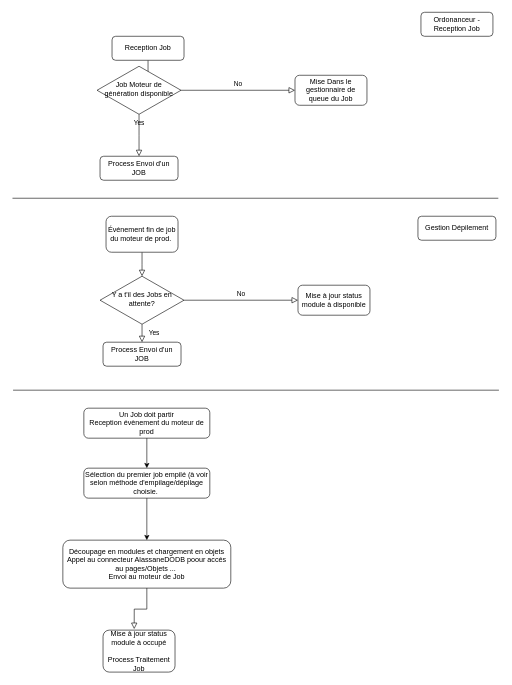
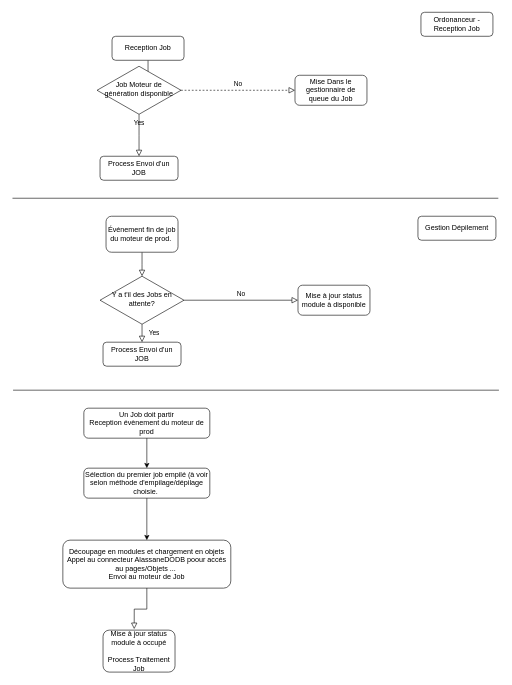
  <mxCell id="0" />
  <mxCell id="1" parent="0" />
  <mxCell id="2" value="" style="rounded=0;html=1;jettySize=auto;orthogonalLoop=1;fontSize=11;endArrow=block;endFill=0;endSize=8;strokeWidth=1;shadow=0;labelBackgroundColor=none;edgeStyle=orthogonalEdgeStyle;" parent="1" source="3" edge="1"><mxGeometry relative="1" as="geometry"><mxPoint x="231" y="110" as="targetPoint" /></mxGeometry></mxCell>
  <mxCell id="3" value="Reception Job" style="rounded=1;whiteSpace=wrap;html=1;fontSize=12;glass=0;strokeWidth=1;shadow=0;" parent="1" vertex="1"><mxGeometry x="186" y="60" width="120" height="40" as="geometry" /></mxCell>
  <mxCell id="4" value="Yes" style="rounded=0;html=1;jettySize=auto;orthogonalLoop=1;fontSize=11;endArrow=block;endFill=0;endSize=8;strokeWidth=1;shadow=0;labelBackgroundColor=none;edgeStyle=orthogonalEdgeStyle;" parent="1" source="6" edge="1"><mxGeometry y="20" relative="1" as="geometry"><mxPoint as="offset" /><mxPoint x="231" y="260" as="targetPoint" /></mxGeometry></mxCell>
- <mxCell id="5" value="No" style="edgeStyle=orthogonalEdgeStyle;rounded=0;html=1;jettySize=auto;orthogonalLoop=1;fontSize=11;endArrow=block;endFill=0;endSize=8;strokeWidth=1;shadow=0;labelBackgroundColor=none;" parent="1" source="6" target="7" edge="1"><mxGeometry y="10" relative="1" as="geometry"><mxPoint as="offset" /></mxGeometry></mxCell>
+ <mxCell id="5" value="No" style="edgeStyle=orthogonalEdgeStyle;rounded=0;html=1;jettySize=auto;orthogonalLoop=1;fontSize=11;endArrow=block;endFill=0;endSize=8;strokeWidth=1;shadow=0;labelBackgroundColor=none;dashed=1;" parent="1" source="6" target="7" edge="1"><mxGeometry y="10" relative="1" as="geometry"><mxPoint as="offset" /></mxGeometry></mxCell>
  <mxCell id="6" value="Job Moteur de génération disponible" style="rhombus;whiteSpace=wrap;html=1;shadow=0;fontFamily=Helvetica;fontSize=12;align=center;strokeWidth=1;spacing=6;spacingTop=-4;" parent="1" vertex="1"><mxGeometry x="161" y="110" width="140" height="80" as="geometry" /></mxCell>
  <mxCell id="7" value="Mise Dans le gestionnaire de queue du Job" style="rounded=1;whiteSpace=wrap;html=1;fontSize=12;glass=0;strokeWidth=1;shadow=0;" parent="1" vertex="1"><mxGeometry x="491" y="125" width="120" height="50" as="geometry" /></mxCell>
  <mxCell id="8" value="Mise à jour status module à occupé&lt;br&gt;&lt;span style=&quot;color: rgba(0 , 0 , 0 , 0) ; font-family: monospace ; font-size: 0px ; white-space: nowrap&quot;&gt;%3CmxGraphModel%3E%3Croot%3E%3CmxCell%20id%3D%220%22%2F%3E%3CmxCell%20id%3D%221%22%20parent%3D%220%22%2F%3E%3CmxCell%20id%3D%222%22%20value%3D%22Process%20Traitement%20Job%22%20style%3D%22rounded%3D1%3BwhiteSpace%3Dwrap%3Bhtml%3D1%3BfontSize%3D12%3Bglass%3D0%3BstrokeWidth%3D1%3Bshadow%3D0%3B%22%20vertex%3D%221%22%20parent%3D%221%22%3E%3CmxGeometry%20x%3D%22160%22%20y%3D%22380%22%20width%3D%22120%22%20height%3D%2240%22%20as%3D%22geometry%22%2F%3E%3C%2FmxCell%3E%3C%2Froot%3E%3C%2FmxGraphModel%3E&lt;/span&gt;&lt;br&gt;Process Traitement Job" style="rounded=1;whiteSpace=wrap;html=1;fontSize=12;glass=0;strokeWidth=1;shadow=0;" parent="1" vertex="1"><mxGeometry x="171" y="1050" width="120" height="70" as="geometry" /></mxCell>
  <mxCell id="9" value="Ordonanceur - Reception Job" style="rounded=1;whiteSpace=wrap;html=1;fontSize=12;glass=0;strokeWidth=1;shadow=0;" parent="1" vertex="1"><mxGeometry x="701" y="20" width="120" height="40" as="geometry" /></mxCell>
  <mxCell id="10" value="Découpage en modules et chargement en objets&lt;br&gt;Appel au connecteur AlassaneDODB poour accés au pages/Objets ...&amp;nbsp;&lt;br&gt;Envoi au moteur de Job" style="rounded=1;whiteSpace=wrap;html=1;fontSize=12;glass=0;strokeWidth=1;shadow=0;" parent="1" vertex="1"><mxGeometry x="104" y="900" width="280" height="80" as="geometry" /></mxCell>
  <mxCell id="11" value="" style="rounded=0;html=1;jettySize=auto;orthogonalLoop=1;fontSize=11;endArrow=block;endFill=0;endSize=8;strokeWidth=1;shadow=0;labelBackgroundColor=none;edgeStyle=orthogonalEdgeStyle;exitX=0.5;exitY=1;exitDx=0;exitDy=0;entryX=0.433;entryY=-0.025;entryDx=0;entryDy=0;entryPerimeter=0;" parent="1" source="10" target="8" edge="1"><mxGeometry relative="1" as="geometry"><mxPoint x="251" y="720" as="sourcePoint" /><mxPoint x="251" y="760" as="targetPoint" /></mxGeometry></mxCell>
  <mxCell id="12" value="Gestion Dépilement" style="rounded=1;whiteSpace=wrap;html=1;fontSize=12;glass=0;strokeWidth=1;shadow=0;" parent="1" vertex="1"><mxGeometry x="696" y="360" width="130" height="40" as="geometry" /></mxCell>
  <mxCell id="13" value="" style="rounded=0;html=1;jettySize=auto;orthogonalLoop=1;fontSize=11;endArrow=block;endFill=0;endSize=8;strokeWidth=1;shadow=0;labelBackgroundColor=none;edgeStyle=orthogonalEdgeStyle;" parent="1" source="14" edge="1"><mxGeometry relative="1" as="geometry"><mxPoint x="236" y="460" as="targetPoint" /></mxGeometry></mxCell>
  <mxCell id="14" value="Événement fin de job du moteur de prod.&amp;nbsp;" style="rounded=1;whiteSpace=wrap;html=1;fontSize=12;glass=0;strokeWidth=1;shadow=0;" parent="1" vertex="1"><mxGeometry x="176" y="360" width="120" height="60" as="geometry" /></mxCell>
  <mxCell id="15" value="Yes" style="rounded=0;html=1;jettySize=auto;orthogonalLoop=1;fontSize=11;endArrow=block;endFill=0;endSize=8;strokeWidth=1;shadow=0;labelBackgroundColor=none;edgeStyle=orthogonalEdgeStyle;" parent="1" source="17" edge="1"><mxGeometry y="20" relative="1" as="geometry"><mxPoint as="offset" /><mxPoint x="236" y="570" as="targetPoint" /></mxGeometry></mxCell>
  <mxCell id="16" value="No" style="edgeStyle=orthogonalEdgeStyle;rounded=0;html=1;jettySize=auto;orthogonalLoop=1;fontSize=11;endArrow=block;endFill=0;endSize=8;strokeWidth=1;shadow=0;labelBackgroundColor=none;" parent="1" source="17" target="18" edge="1"><mxGeometry y="10" relative="1" as="geometry"><mxPoint as="offset" /></mxGeometry></mxCell>
  <mxCell id="17" value="Y a t'il des Jobs en attente?" style="rhombus;whiteSpace=wrap;html=1;shadow=0;fontFamily=Helvetica;fontSize=12;align=center;strokeWidth=1;spacing=6;spacingTop=-4;" parent="1" vertex="1"><mxGeometry x="166" y="460" width="140" height="80" as="geometry" /></mxCell>
  <mxCell id="18" value="Mise à jour status module à disponible" style="rounded=1;whiteSpace=wrap;html=1;fontSize=12;glass=0;strokeWidth=1;shadow=0;" parent="1" vertex="1"><mxGeometry x="496" y="475" width="120" height="50" as="geometry" /></mxCell>
  <mxCell id="19" value="Process Envoi d'un JOB" style="rounded=1;whiteSpace=wrap;html=1;fontSize=12;glass=0;strokeWidth=1;shadow=0;" vertex="1" parent="1"><mxGeometry x="166" y="260" width="130" height="40" as="geometry" /></mxCell>
  <mxCell id="20" value="Process Envoi d'un JOB" style="rounded=1;whiteSpace=wrap;html=1;fontSize=12;glass=0;strokeWidth=1;shadow=0;" vertex="1" parent="1"><mxGeometry x="171" y="570" width="130" height="40" as="geometry" /></mxCell>
  <mxCell id="21" value="Un Job doit partir&lt;br&gt;Reception évènement du moteur de prod" style="rounded=1;whiteSpace=wrap;html=1;fontSize=12;glass=0;strokeWidth=1;shadow=0;" vertex="1" parent="1"><mxGeometry x="139" y="680" width="210" height="50" as="geometry" /></mxCell>
  <mxCell id="22" value="" style="endArrow=none;html=1;" edge="1" parent="1"><mxGeometry width="50" height="50" relative="1" as="geometry"><mxPoint x="21" y="650" as="sourcePoint" /><mxPoint x="831" y="650" as="targetPoint" /></mxGeometry></mxCell>
  <mxCell id="23" value="" style="endArrow=none;html=1;" edge="1" parent="1"><mxGeometry width="50" height="50" relative="1" as="geometry"><mxPoint x="20" y="330" as="sourcePoint" /><mxPoint x="830" y="330" as="targetPoint" /></mxGeometry></mxCell>
  <mxCell id="24" value="" style="endArrow=classic;html=1;exitX=0.5;exitY=1;exitDx=0;exitDy=0;entryX=0.5;entryY=0;entryDx=0;entryDy=0;" edge="1" parent="1" source="21" target="25"><mxGeometry width="50" height="50" relative="1" as="geometry"><mxPoint x="401" y="800" as="sourcePoint" /><mxPoint x="249" y="780" as="targetPoint" /></mxGeometry></mxCell>
  <mxCell id="25" value="Sélection du premier job empilé (à voir selon méthode d'empilage/dépilage choisie.&amp;nbsp;" style="rounded=1;whiteSpace=wrap;html=1;fontSize=12;glass=0;strokeWidth=1;shadow=0;" vertex="1" parent="1"><mxGeometry x="139" y="780" width="210" height="50" as="geometry" /></mxCell>
  <mxCell id="26" value="" style="endArrow=classic;html=1;exitX=0.5;exitY=1;exitDx=0;exitDy=0;entryX=0.5;entryY=0;entryDx=0;entryDy=0;" edge="1" parent="1" source="25" target="10"><mxGeometry width="50" height="50" relative="1" as="geometry"><mxPoint x="401" y="930" as="sourcePoint" /><mxPoint x="451" y="880" as="targetPoint" /></mxGeometry></mxCell>
